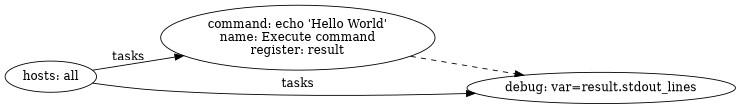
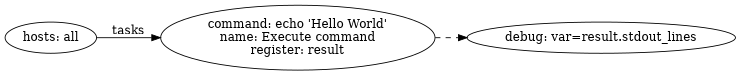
  digraph {
    rankdir=LR
    n1 [label="command: echo 'Hello World'\nname: Execute command\nregister: result\n"]
    n2 [label="debug: var=result.stdout_lines\n"]
    n3 [label="hosts: all\n"]
    n1 -> n2 [style=dashed]
    n3 -> n1 [label=tasks]
-   n3 -> n2 [label=tasks]
  }
